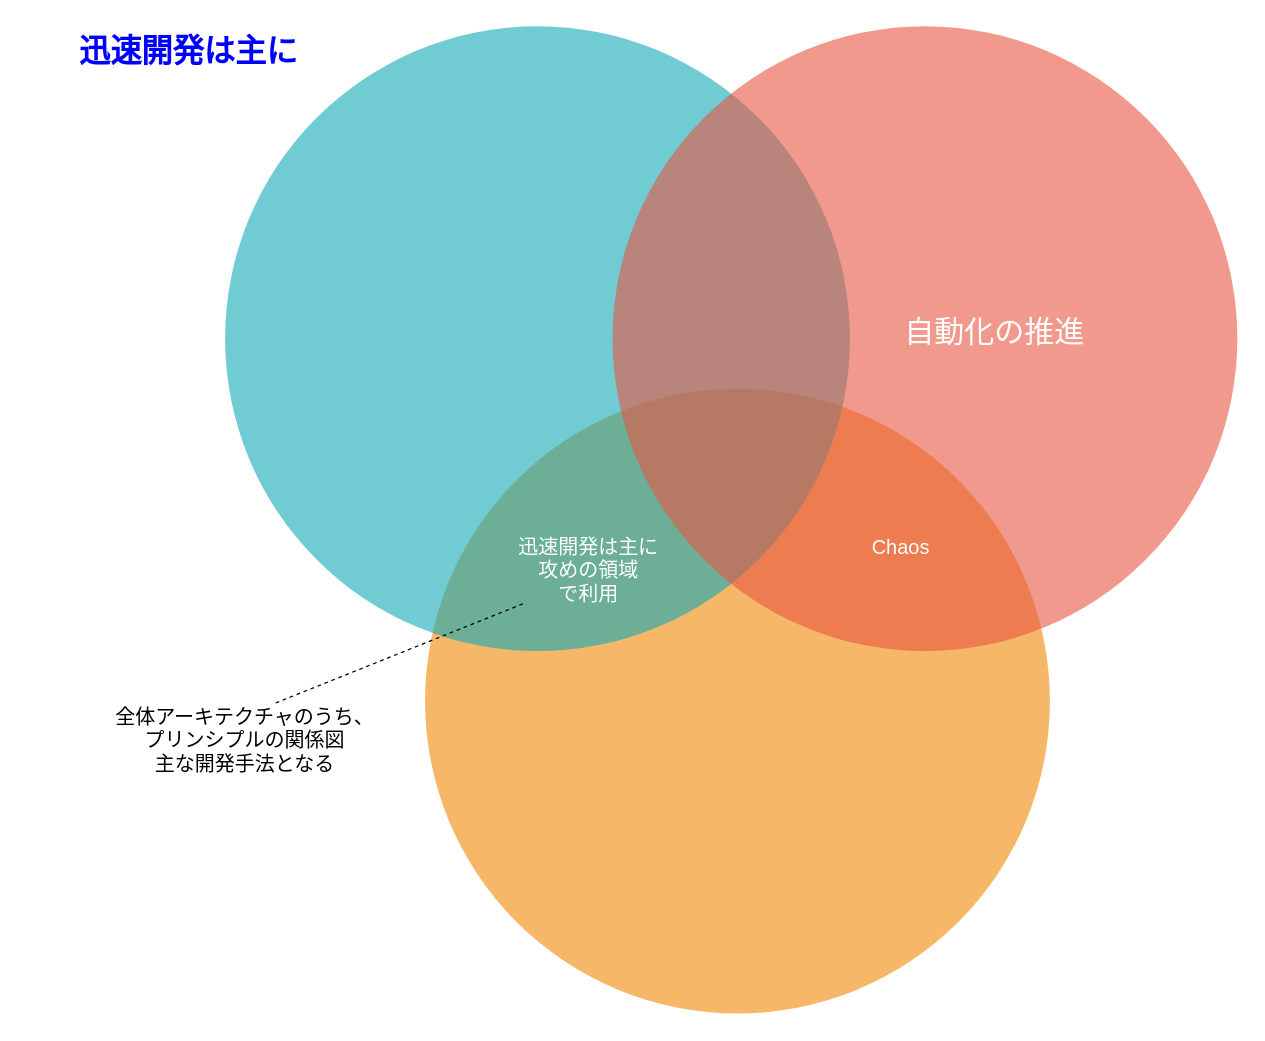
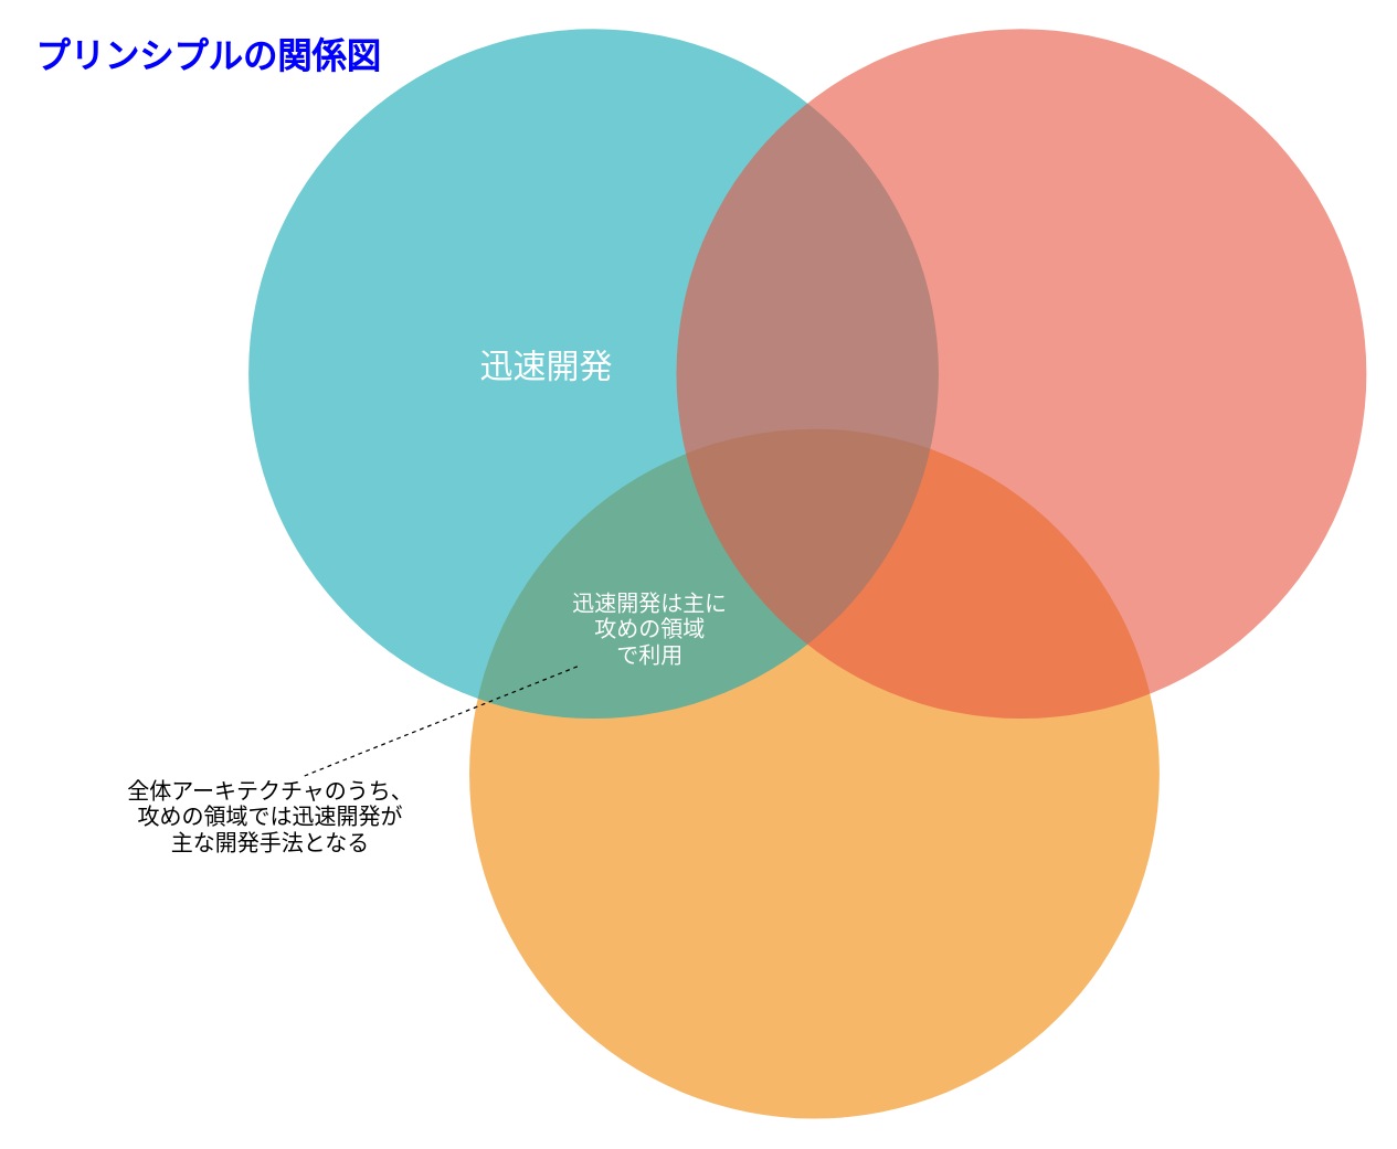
  <mxCell id="0" />
  <mxCell id="1" parent="0" />
  <mxCell id="2" value="" style="ellipse;fillColor=#F08705;opacity=60;strokeColor=none;html=1;fontColor=#FFFFFF;" parent="1" vertex="1"><mxGeometry x="339.5" y="310.5" width="500" height="500" as="geometry" /></mxCell>
  <mxCell id="3" value="" style="ellipse;fillColor=#12AAB5;opacity=60;strokeColor=none;html=1;fontColor=#FFFFFF;" parent="1" vertex="1"><mxGeometry x="179.5" y="20.5" width="500" height="500" as="geometry" /></mxCell>
  <mxCell id="4" value="" style="ellipse;fillColor=#e85642;opacity=60;strokeColor=none;html=1;fontColor=#FFFFFF;" parent="1" vertex="1"><mxGeometry x="489.5" y="20.5" width="500" height="500" as="geometry" /></mxCell>
- <mxCell id="6" value="自動化の推進" style="text;fontSize=24;align=center;verticalAlign=middle;html=1;fontColor=#FFFFFF;" parent="1" vertex="1"><mxGeometry x="699.5" y="230.5" width="190" height="70" as="geometry" /></mxCell>
+ <mxCell id="5" value="迅速開発" style="text;fontSize=24;align=center;verticalAlign=middle;html=1;fontColor=#FFFFFF;" parent="1" vertex="1"><mxGeometry x="299.5" y="230.5" width="190" height="70" as="geometry" /></mxCell>
  <mxCell id="7" value="迅速開発は主に&lt;br&gt;攻めの領域&lt;br&gt;で利用" style="text;align=center;html=1;fontColor=#FFFFFF;fontSize=16;" parent="1" vertex="1"><mxGeometry x="449.5" y="420.5" width="40" height="40" as="geometry" /></mxCell>
- <mxCell id="8" value="Chaos" style="text;align=center;html=1;fontColor=#FFFFFF;fontSize=16;" parent="1" vertex="1"><mxGeometry x="699.5" y="420.5" width="40" height="40" as="geometry" /></mxCell>
  <mxCell id="9" value="" style="endArrow=none;dashed=1;html=1;" edge="1" parent="1"><mxGeometry width="50" height="50" relative="1" as="geometry"><mxPoint x="220" y="562" as="sourcePoint" /><mxPoint x="419.5" y="482" as="targetPoint" /></mxGeometry></mxCell>
- <mxCell id="10" value="全体アーキテクチャのうち、&lt;br&gt;プリンシプルの関係図&lt;br&gt;主な開発手法となる" style="text;html=1;resizable=0;autosize=1;align=center;verticalAlign=middle;points=[];fillColor=none;strokeColor=none;rounded=0;fontSize=16;" vertex="1" parent="1"><mxGeometry x="85" y="562" width="220" height="60" as="geometry" /></mxCell>
- <mxCell id="11" value="迅速開発は主に" style="text;html=1;resizable=0;autosize=1;align=center;verticalAlign=middle;points=[];fillColor=none;strokeColor=none;rounded=0;fontSize=25;fontFamily=Verdana;fontStyle=1;fontColor=#0000FF;" vertex="1" parent="1"><mxGeometry x="20" y="20.5" width="260" height="40" as="geometry" /></mxCell>
+ <mxCell id="10" value="全体アーキテクチャのうち、&lt;br&gt;攻めの領域では迅速開発が&lt;br&gt;主な開発手法となる" style="text;html=1;resizable=0;autosize=1;align=center;verticalAlign=middle;points=[];fillColor=none;strokeColor=none;rounded=0;fontSize=16;" vertex="1" parent="1"><mxGeometry x="85" y="562" width="220" height="60" as="geometry" /></mxCell>
+ <mxCell id="11" value="プリンシプルの関係図" style="text;html=1;resizable=0;autosize=1;align=center;verticalAlign=middle;points=[];fillColor=none;strokeColor=none;rounded=0;fontSize=25;fontFamily=Verdana;fontStyle=1;fontColor=#0000FF;" vertex="1" parent="1"><mxGeometry x="20" y="20.5" width="260" height="40" as="geometry" /></mxCell>
